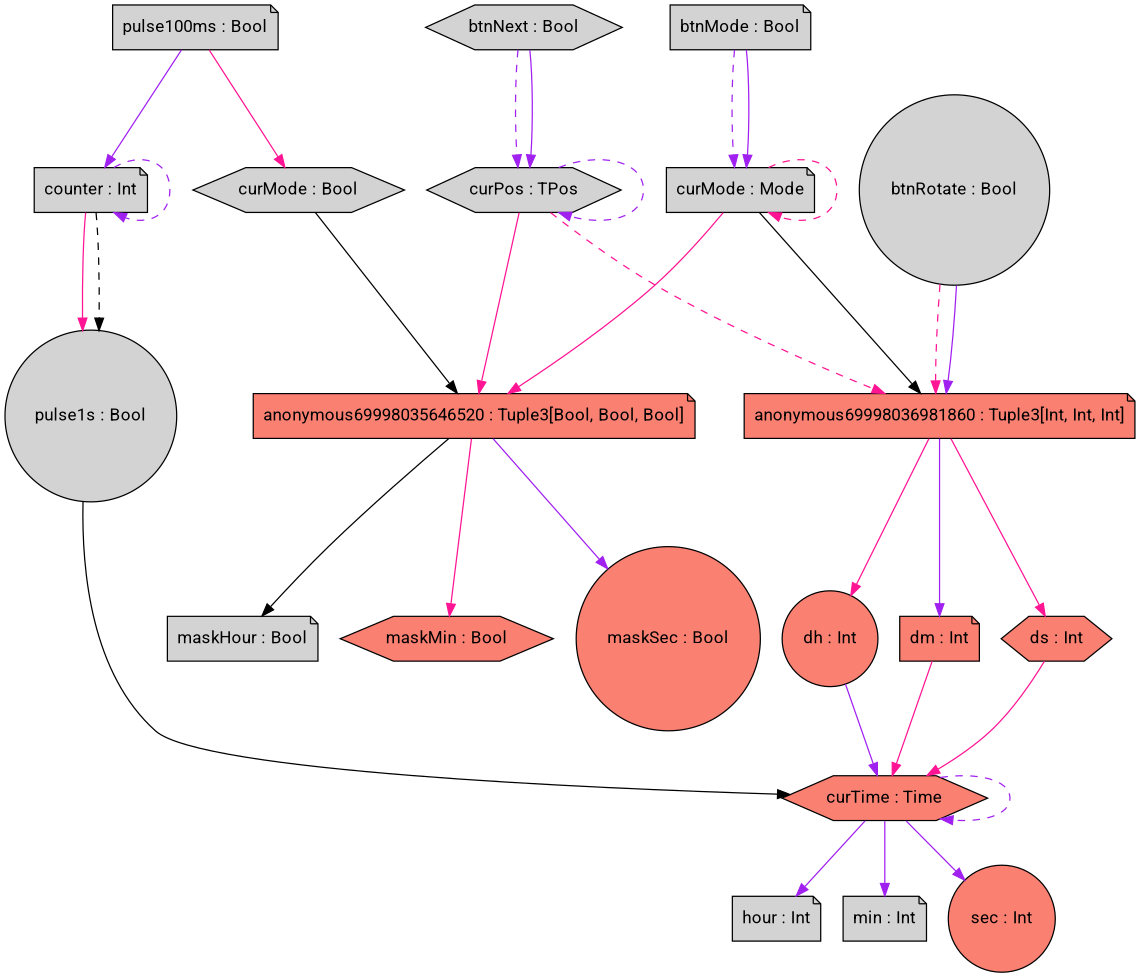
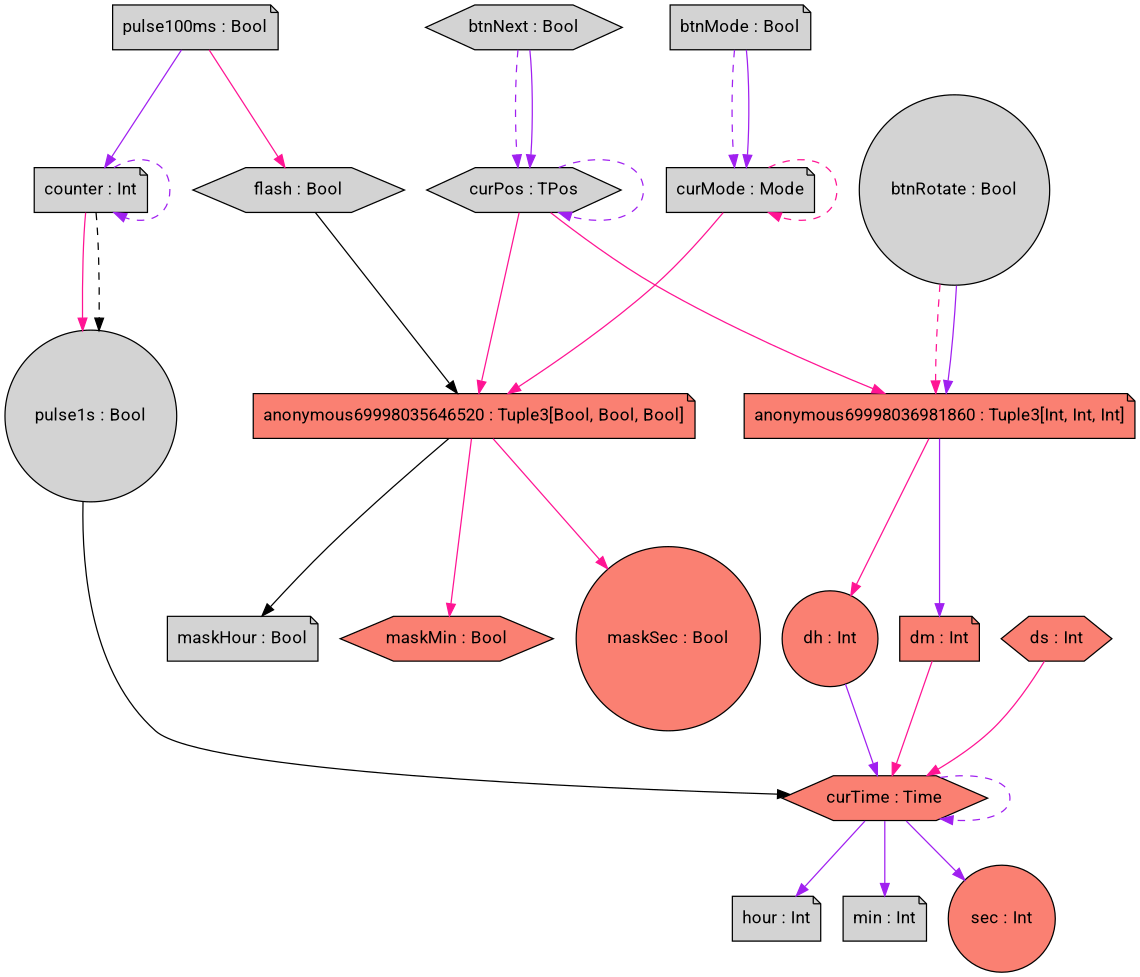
  digraph {
    fontname=Roboto
    node [fillcolor=lightgrey fontname=Roboto shape=note style=filled]
    edge [color=purple fontname=Roboto]
    n1 [label="pulse100ms : Bool"]
    n2 [label="counter : Int"]
-   n3 [label="curMode : Bool" shape=hexagon]
+   n3 [label="flash : Bool" shape=hexagon]
    n4 [label="pulse1s : Bool" shape=circle]
    n5 [fillcolor=salmon label="curTime : Time" shape=hexagon]
    n6 [fillcolor=salmon label="anonymous69998035646520 : Tuple3[Bool, Bool, Bool]"]
    n7 [label="hour : Int"]
    n8 [label="min : Int"]
    n9 [fillcolor=salmon label="sec : Int" shape=circle]
    n10 [label="btnMode : Bool"]
    n11 [label="curMode : Mode"]
    n12 [fillcolor=salmon label="anonymous69998036981860 : Tuple3[Int, Int, Int]"]
    n13 [fillcolor=salmon label="dh : Int" shape=circle]
    n14 [fillcolor=salmon label="dm : Int"]
    n15 [fillcolor=salmon label="ds : Int" shape=hexagon]
    n16 [label="maskHour : Bool"]
    n17 [fillcolor=salmon label="maskMin : Bool" shape=hexagon]
    n18 [fillcolor=salmon label="maskSec : Bool" shape=circle]
    n19 [label="btnRotate : Bool" shape=circle]
    n20 [label="btnNext : Bool" shape=hexagon]
    n21 [label="curPos : TPos" shape=hexagon]
    n1 -> n2
    n1 -> n3 [color=deeppink]
    n2 -> n2 [style=dashed]
    n2 -> n4 [color=deeppink]
    n2 -> n4 [color=black style=dashed]
    n3 -> n6 [color=black]
    n4 -> n5 [color=black]
    n5 -> n5 [style=dashed]
    n5 -> n7
    n5 -> n8
    n5 -> n9
    n6 -> n16 [color=black]
    n6 -> n17 [color=deeppink]
-   n6 -> n18
+   n6 -> n18 [color=deeppink]
    n10 -> n11 [style=dashed]
    n10 -> n11
    n11 -> n6 [color=deeppink]
    n11 -> n11 [color=deeppink style=dashed]
-   n11 -> n12 [color=black]
    n12 -> n13 [color=deeppink]
    n12 -> n14
-   n12 -> n15 [color=deeppink]
    n13 -> n5
    n14 -> n5 [color=deeppink]
    n15 -> n5 [color=deeppink]
    n19 -> n12 [color=deeppink style=dashed]
    n19 -> n12
    n20 -> n21 [style=dashed]
    n20 -> n21
    n21 -> n6 [color=deeppink]
-   n21 -> n12 [color=deeppink style=dashed]
+   n21 -> n12 [color=deeppink]
    n21 -> n21 [style=dashed]
  }
